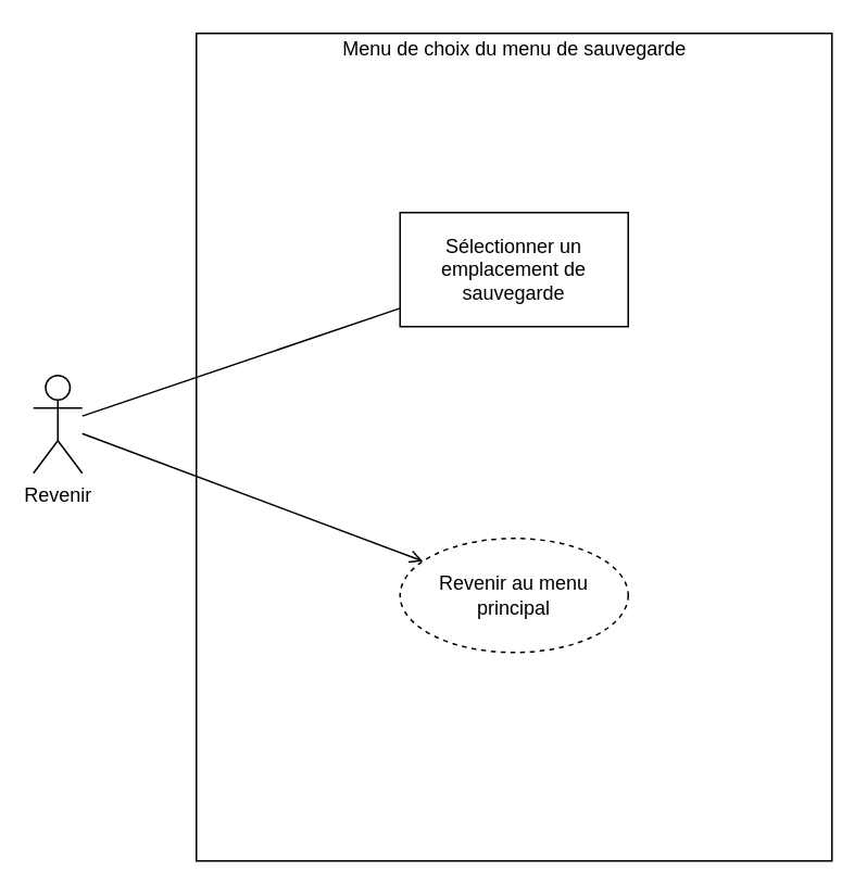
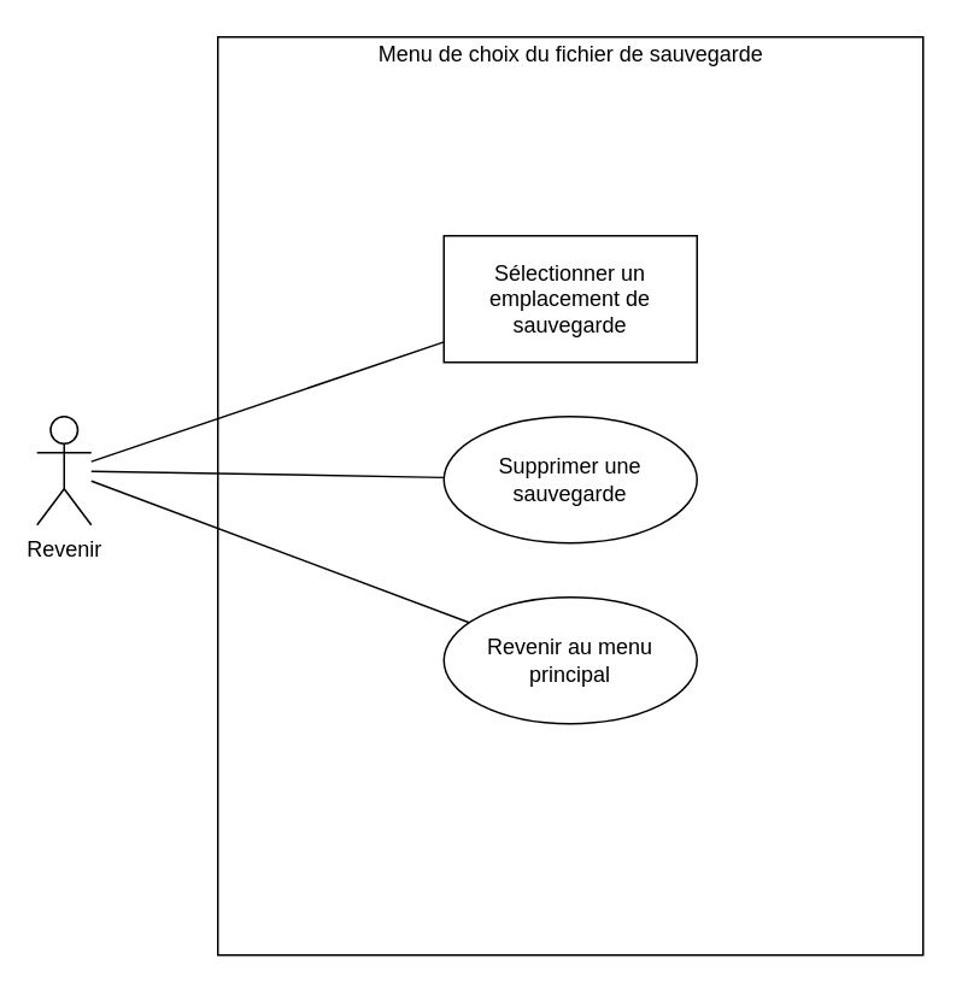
  <mxCell id="0" />
  <mxCell id="1" parent="0" />
  <mxCell id="2" value="Cas d'utilisations - Options" style="text;html=1;align=center;verticalAlign=middle;resizable=0;points=[];autosize=1;" parent="1" vertex="1"><mxGeometry x="280" y="20" width="160" height="20" as="geometry" /></mxCell>
  <mxCell id="3" value="" style="html=1;" parent="1" vertex="1"><mxGeometry x="120" y="20" width="390" height="508" as="geometry" /></mxCell>
  <mxCell id="4" style="edgeStyle=none;rounded=0;orthogonalLoop=1;jettySize=auto;html=1;endArrow=none;endFill=0;endSize=11;" parent="1" source="7" target="9" edge="1"><mxGeometry relative="1" as="geometry"><mxPoint x="160" y="270" as="targetPoint" /></mxGeometry></mxCell>
- <mxCell id="6" style="edgeStyle=none;rounded=0;orthogonalLoop=1;jettySize=auto;html=1;endArrow=open;endFill=0;" parent="1" source="7" target="11" edge="1"><mxGeometry relative="1" as="geometry" /></mxCell>
+ <mxCell id="5" style="rounded=0;orthogonalLoop=1;jettySize=auto;html=1;endArrow=none;endFill=0;" parent="1" source="7" target="10" edge="1"><mxGeometry relative="1" as="geometry" /></mxCell>
+ <mxCell id="6" style="edgeStyle=none;rounded=0;orthogonalLoop=1;jettySize=auto;html=1;endArrow=none;endFill=0;" parent="1" source="7" target="11" edge="1"><mxGeometry relative="1" as="geometry" /></mxCell>
  <mxCell id="7" value="Revenir" style="shape=umlActor;verticalLabelPosition=bottom;verticalAlign=top;html=1;outlineConnect=0;" parent="1" vertex="1"><mxGeometry x="20" y="230" width="30" height="60" as="geometry" /></mxCell>
- <mxCell id="8" value="Menu de choix du menu de sauvegarde" style="text;html=1;align=center;verticalAlign=middle;resizable=0;points=[];autosize=1;" parent="1" vertex="1"><mxGeometry x="200" y="20" width="230" height="20" as="geometry" /></mxCell>
+ <mxCell id="8" value="Menu de choix du fichier de sauvegarde" style="text;html=1;align=center;verticalAlign=middle;resizable=0;points=[];autosize=1;" parent="1" vertex="1"><mxGeometry x="200" y="20" width="230" height="20" as="geometry" /></mxCell>
  <mxCell id="9" value="Sélectionner un emplacement de sauvegarde" style="whiteSpace=wrap;html=1;rounded=0;" parent="1" vertex="1"><mxGeometry x="245" y="130" width="140" height="70" as="geometry" /></mxCell>
- <mxCell id="11" value="Revenir au menu principal" style="ellipse;whiteSpace=wrap;html=1;dashed=1;" parent="1" vertex="1"><mxGeometry x="245" y="330" width="140" height="70" as="geometry" /></mxCell>
+ <mxCell id="10" value="Supprimer une sauvegarde" style="ellipse;whiteSpace=wrap;html=1;" parent="1" vertex="1"><mxGeometry x="245" y="230" width="140" height="70" as="geometry" /></mxCell>
+ <mxCell id="11" value="Revenir au menu principal" style="ellipse;whiteSpace=wrap;html=1;" parent="1" vertex="1"><mxGeometry x="245" y="330" width="140" height="70" as="geometry" /></mxCell>
